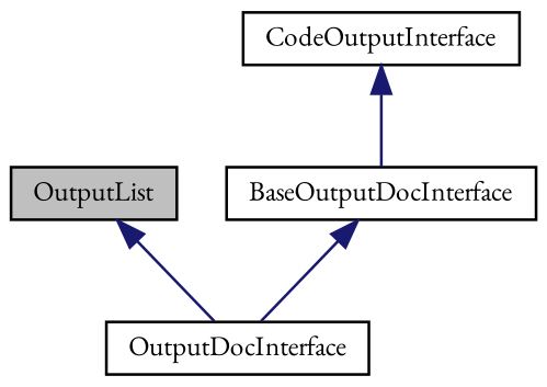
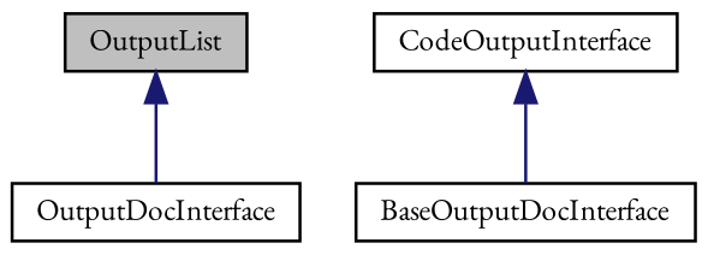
  digraph {
    fontname="EB Garamond"
    node [color=black fillcolor=white fontname="EB Garamond" fontsize=10 shape=record style=filled]
    edge [color=midnightblue dir=back fontname="EB Garamond" fontsize=10 labelfontname=Helvetica labelfontsize=10 style=solid]
    n1 [fillcolor=grey75 fontcolor=black height=0.2 label=OutputList width=0.4]
    n2 [height=0.2 label=OutputDocInterface width=0.4]
    n3 [height=0.2 label=BaseOutputDocInterface width=0.4]
    n4 [height=0.2 label=CodeOutputInterface width=0.4]
    n1 -> n2
-   n3 -> n2
    n4 -> n3
  }
